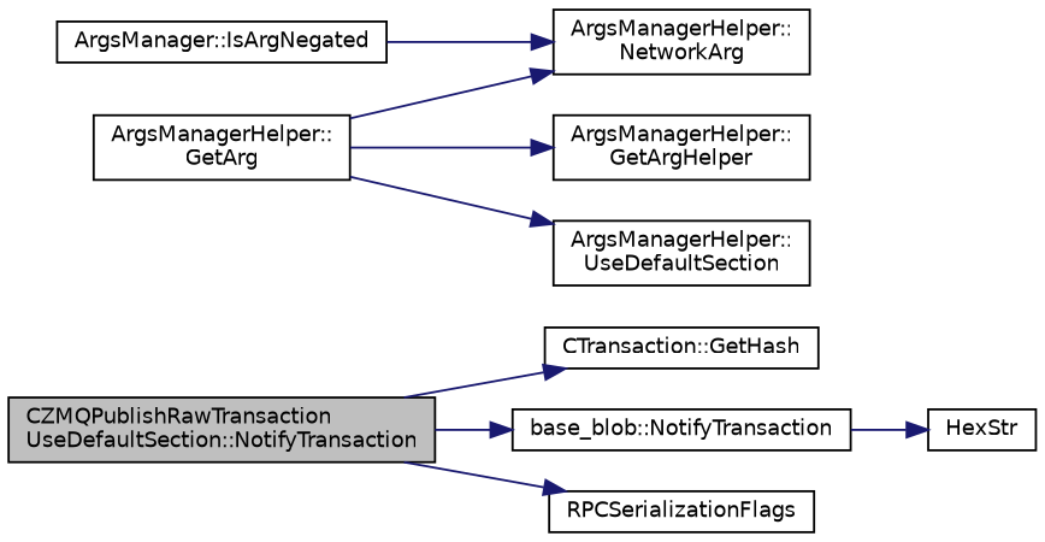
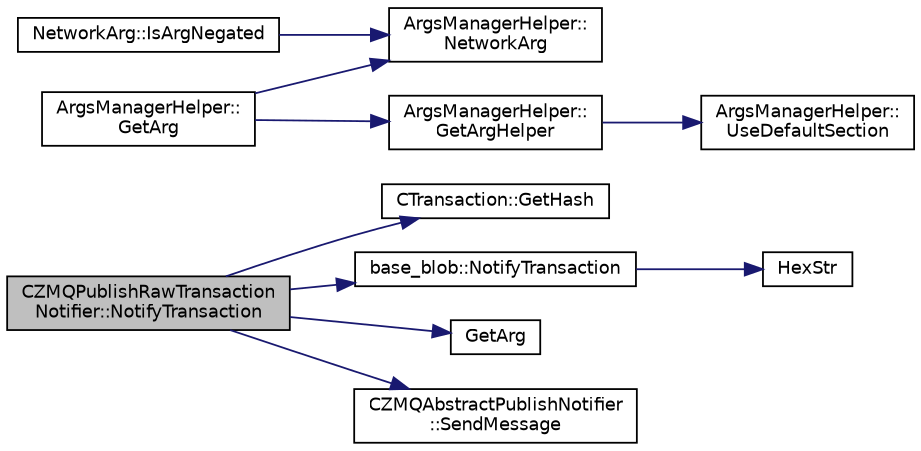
  digraph {
    rankdir=LR
    node [color=black fillcolor=white fontname=Helvetica fontsize=10 shape=record style=filled]
    edge [color=midnightblue fontname=Helvetica fontsize=10 labelfontname=Helvetica labelfontsize=10 style=solid]
-   n1 [fillcolor=grey75 fontcolor=black height=0.2 label="CZMQPublishRawTransaction\lUseDefaultSection::NotifyTransaction" width=0.4]
+   n1 [fillcolor=grey75 fontcolor=black height=0.2 label="CZMQPublishRawTransaction\lNotifier::NotifyTransaction" width=0.4]
    n2 [height=0.2 label="CTransaction::GetHash" width=0.4]
    n3 [height=0.2 label="base_blob::NotifyTransaction" width=0.4]
-   n4 [height=0.2 label=RPCSerializationFlags width=0.4]
+   n4 [height=0.2 label=GetArg width=0.4]
+   n5 [height=0.2 label="CZMQAbstractPublishNotifier\l::SendMessage" width=0.4]
    n6 [height=0.2 label=HexStr width=0.4]
-   n7 [height=0.2 label="ArgsManager::IsArgNegated" width=0.4]
+   n7 [height=0.2 label="NetworkArg::IsArgNegated" width=0.4]
    n8 [height=0.2 label="ArgsManagerHelper::\lNetworkArg" width=0.4]
    n9 [height=0.2 label="ArgsManagerHelper::\lGetArg" width=0.4]
    n10 [height=0.2 label="ArgsManagerHelper::\lGetArgHelper" width=0.4]
    n11 [height=0.2 label="ArgsManagerHelper::\lUseDefaultSection" width=0.4]
    n1 -> n2
    n1 -> n3
    n1 -> n4
+   n1 -> n5
    n3 -> n6
    n7 -> n8
    n9 -> n8
    n9 -> n10
-   n9 -> n11
+   n10 -> n11
  }
